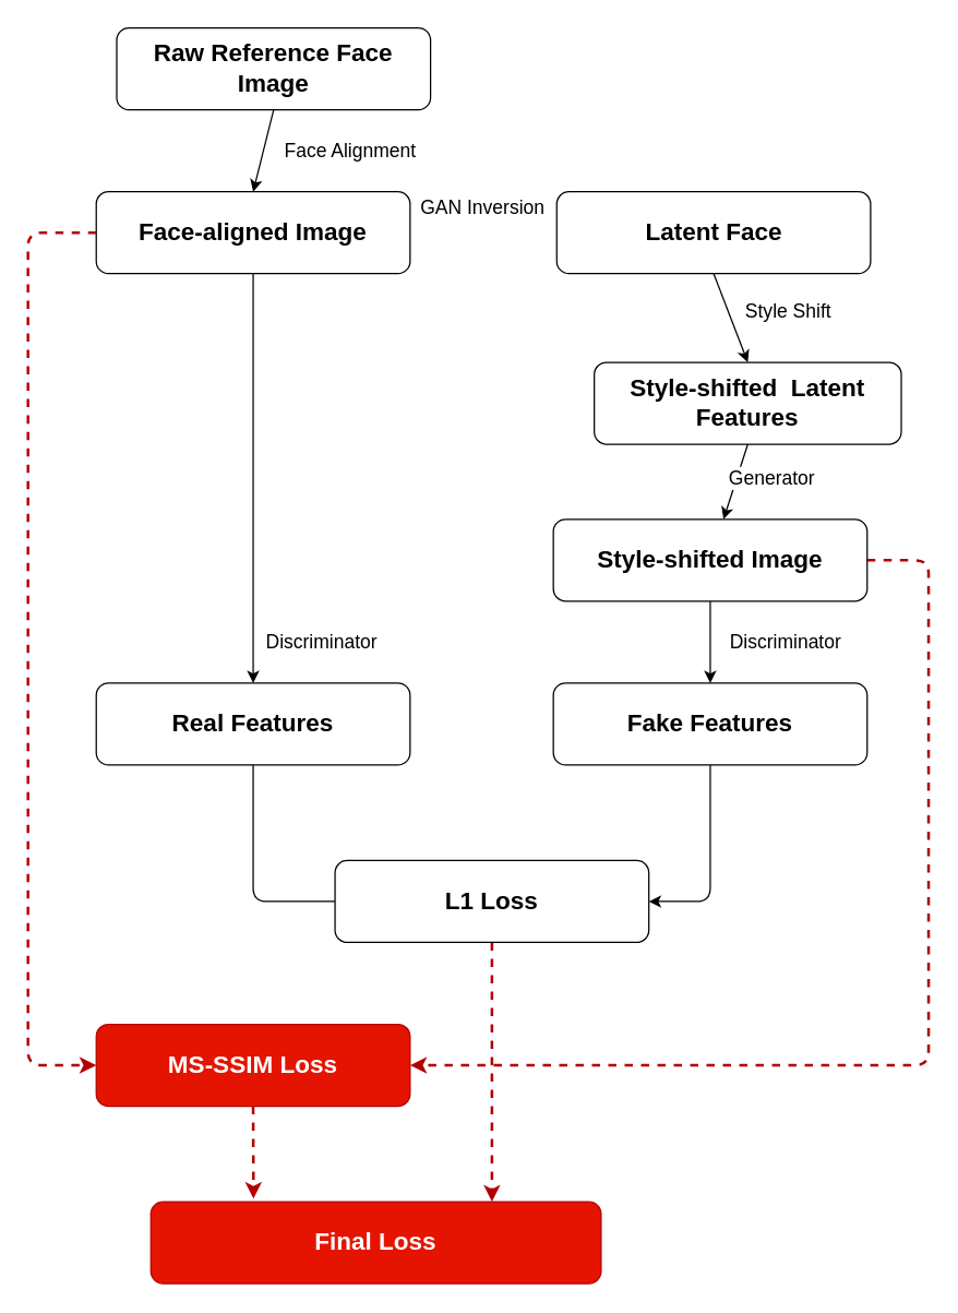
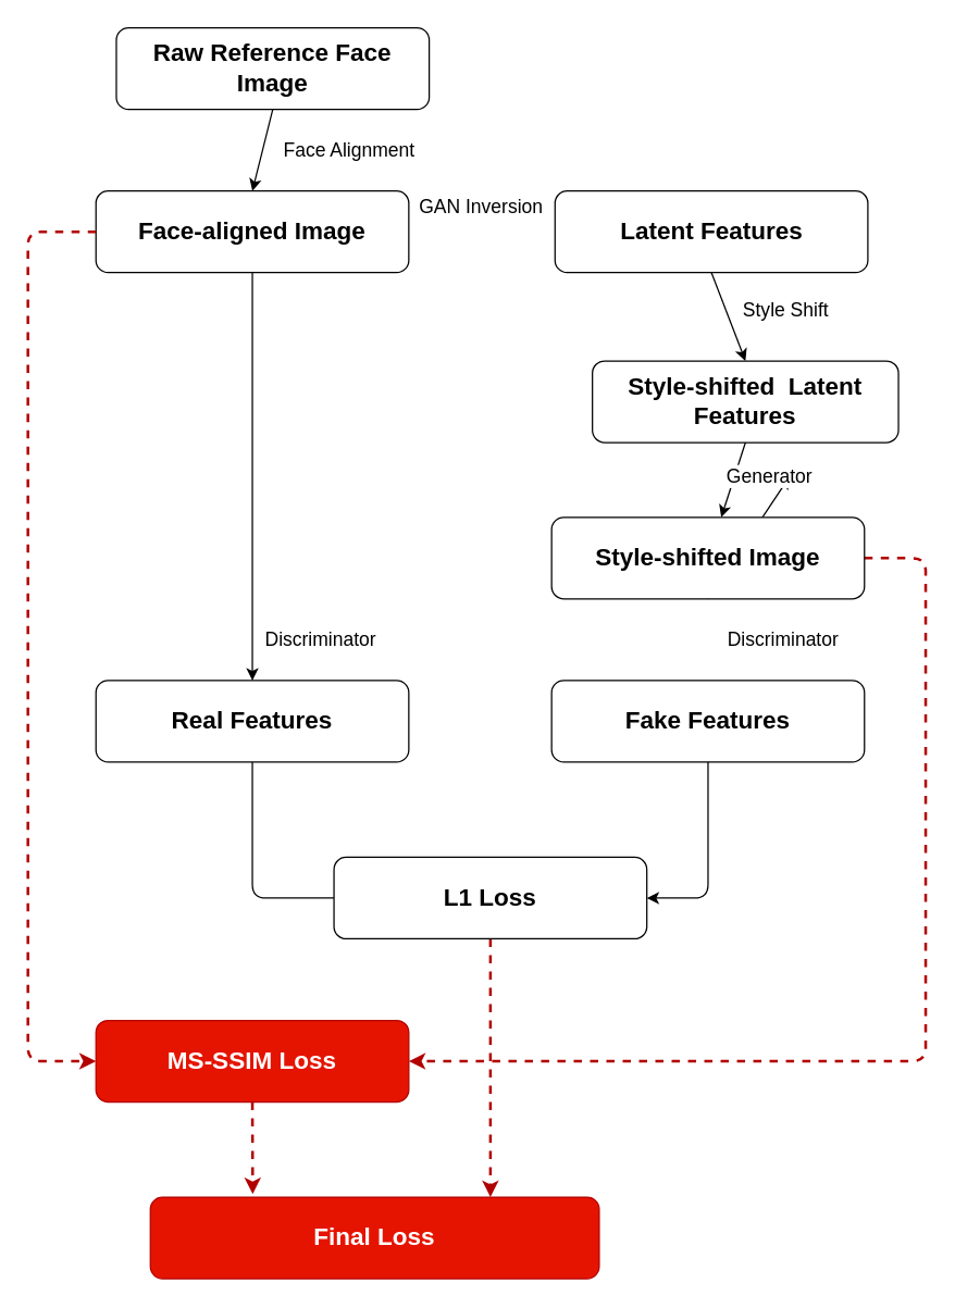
  <mxCell id="0" />
  <mxCell id="1" parent="0" />
  <mxCell id="2" value="&lt;h2&gt;Raw Reference Face Image&lt;/h2&gt;" style="rounded=1;whiteSpace=wrap;html=1;" parent="1" vertex="1"><mxGeometry x="85" y="20" width="230" height="60" as="geometry" /></mxCell>
  <mxCell id="3" value="&lt;h2&gt;Face-aligned Image&lt;/h2&gt;" style="rounded=1;whiteSpace=wrap;html=1;" parent="1" vertex="1"><mxGeometry x="70" y="140" width="230" height="60" as="geometry" /></mxCell>
  <mxCell id="4" value="" style="endArrow=classic;html=1;exitX=0.5;exitY=1;exitDx=0;exitDy=0;entryX=0.5;entryY=0;entryDx=0;entryDy=0;" parent="1" source="2" target="3" edge="1"><mxGeometry width="50" height="50" relative="1" as="geometry"><mxPoint x="280" y="230" as="sourcePoint" /><mxPoint x="330" y="180" as="targetPoint" /></mxGeometry></mxCell>
  <mxCell id="5" value="Face Alignment" style="edgeLabel;html=1;align=center;verticalAlign=middle;resizable=0;points=[];fontSize=14;" parent="4" vertex="1" connectable="0"><mxGeometry x="-0.429" y="-2" relative="1" as="geometry"><mxPoint x="62" y="13" as="offset" /></mxGeometry></mxCell>
  <mxCell id="6" style="edgeStyle=none;html=1;exitX=0.5;exitY=1;exitDx=0;exitDy=0;entryX=0.5;entryY=0;entryDx=0;entryDy=0;" parent="1" source="7" target="13" edge="1"><mxGeometry relative="1" as="geometry" /></mxCell>
- <mxCell id="7" value="&lt;h2&gt;Latent Face&lt;/h2&gt;" style="rounded=1;whiteSpace=wrap;html=1;" parent="1" vertex="1"><mxGeometry x="407.5" y="140" width="230" height="60" as="geometry" /></mxCell>
+ <mxCell id="7" value="&lt;h2&gt;Latent Features&lt;/h2&gt;" style="rounded=1;whiteSpace=wrap;html=1;" parent="1" vertex="1"><mxGeometry x="407.5" y="140" width="230" height="60" as="geometry" /></mxCell>
  <mxCell id="8" style="edgeStyle=none;html=1;exitX=0.5;exitY=1;exitDx=0;exitDy=0;entryX=0.5;entryY=0;entryDx=0;entryDy=0;fontSize=14;" parent="1" source="3" target="11" edge="1"><mxGeometry relative="1" as="geometry"><mxPoint x="185" y="440" as="sourcePoint" /></mxGeometry></mxCell>
  <mxCell id="9" style="edgeStyle=none;html=1;exitX=0;exitY=0.5;exitDx=0;exitDy=0;entryX=0;entryY=0.5;entryDx=0;entryDy=0;fillColor=#e51400;strokeColor=#B20000;strokeWidth=2;dashed=1;" parent="1" source="3" target="26" edge="1"><mxGeometry relative="1" as="geometry"><mxPoint x="70" y="410" as="sourcePoint" /><Array as="points"><mxPoint x="20" y="170" /><mxPoint x="20" y="780" /></Array></mxGeometry></mxCell>
  <mxCell id="10" style="edgeStyle=none;html=1;exitX=0.5;exitY=1;exitDx=0;exitDy=0;entryX=0;entryY=0.5;entryDx=0;entryDy=0;fontSize=14;endArrow=none;" parent="1" source="11" target="24" edge="1"><mxGeometry relative="1" as="geometry"><Array as="points"><mxPoint x="185" y="660" /></Array></mxGeometry></mxCell>
  <mxCell id="11" value="&lt;h2&gt;Real Features&lt;/h2&gt;" style="rounded=1;whiteSpace=wrap;html=1;" parent="1" vertex="1"><mxGeometry x="70" y="500" width="230" height="60" as="geometry" /></mxCell>
  <mxCell id="12" style="edgeStyle=none;html=1;exitX=0.5;exitY=1;exitDx=0;exitDy=0;" parent="1" source="13" target="17" edge="1"><mxGeometry relative="1" as="geometry" /></mxCell>
  <mxCell id="13" value="&lt;h2&gt;Style-shifted&amp;nbsp; Latent Features&lt;/h2&gt;" style="rounded=1;whiteSpace=wrap;html=1;" parent="1" vertex="1"><mxGeometry x="435" y="265" width="225" height="60" as="geometry" /></mxCell>
  <mxCell id="14" value="Style Shift" style="edgeLabel;html=1;align=center;verticalAlign=middle;resizable=0;points=[];fontSize=14;" parent="1" vertex="1" connectable="0"><mxGeometry x="590" y="230" as="geometry"><mxPoint x="-14" y="-3" as="offset" /></mxGeometry></mxCell>
- <mxCell id="15" style="edgeStyle=none;html=1;exitX=0.5;exitY=1;exitDx=0;exitDy=0;entryX=0.5;entryY=0;entryDx=0;entryDy=0;fontSize=14;" parent="1" source="17" target="21" edge="1"><mxGeometry relative="1" as="geometry" /></mxCell>
+ <mxCell id="15" style="edgeStyle=none;html=1;exitX=0.5;exitY=1;exitDx=0;exitDy=0;fontSize=14;" parent="1" source="17" target="18" edge="1"><mxGeometry relative="1" as="geometry" /></mxCell>
  <mxCell id="16" style="edgeStyle=none;html=1;exitX=1;exitY=0.5;exitDx=0;exitDy=0;entryX=1;entryY=0.5;entryDx=0;entryDy=0;dashed=1;fillColor=#e51400;strokeColor=#B20000;strokeWidth=2;" parent="1" source="17" target="26" edge="1"><mxGeometry relative="1" as="geometry"><Array as="points"><mxPoint x="680" y="410" /><mxPoint x="680" y="780" /></Array></mxGeometry></mxCell>
  <mxCell id="17" value="&lt;h2&gt;Style-shifted Image&lt;/h2&gt;" style="rounded=1;whiteSpace=wrap;html=1;" parent="1" vertex="1"><mxGeometry x="405" y="380" width="230" height="60" as="geometry" /></mxCell>
  <mxCell id="18" value="&lt;font style=&quot;font-size: 14px&quot;&gt;Generator&lt;/font&gt;" style="edgeLabel;html=1;align=center;verticalAlign=middle;resizable=0;points=[];" parent="1" vertex="1" connectable="0"><mxGeometry x="580" y="350" as="geometry"><mxPoint x="-16" y="-1" as="offset" /></mxGeometry></mxCell>
  <mxCell id="19" value="&lt;span style=&quot;font-size: 14px&quot;&gt;Discriminator&lt;/span&gt;" style="edgeLabel;html=1;align=center;verticalAlign=middle;resizable=0;points=[];" parent="1" vertex="1" connectable="0"><mxGeometry x="250" y="470" as="geometry"><mxPoint x="-16" y="-1" as="offset" /></mxGeometry></mxCell>
  <mxCell id="20" style="edgeStyle=none;html=1;exitX=0.5;exitY=1;exitDx=0;exitDy=0;entryX=1;entryY=0.5;entryDx=0;entryDy=0;fontSize=14;" parent="1" source="21" target="24" edge="1"><mxGeometry relative="1" as="geometry"><Array as="points"><mxPoint x="520" y="660" /></Array></mxGeometry></mxCell>
  <mxCell id="21" value="&lt;h2&gt;Fake Features&lt;/h2&gt;" style="rounded=1;whiteSpace=wrap;html=1;" parent="1" vertex="1"><mxGeometry x="405" y="500" width="230" height="60" as="geometry" /></mxCell>
  <mxCell id="22" value="&lt;span style=&quot;font-size: 14px&quot;&gt;Discriminator&lt;/span&gt;" style="edgeLabel;html=1;align=center;verticalAlign=middle;resizable=0;points=[];" parent="1" vertex="1" connectable="0"><mxGeometry x="590" y="470" as="geometry"><mxPoint x="-16" y="-1" as="offset" /></mxGeometry></mxCell>
  <mxCell id="23" style="edgeStyle=none;html=1;exitX=0.5;exitY=1;exitDx=0;exitDy=0;fillColor=#e51400;strokeColor=#B20000;strokeWidth=2;dashed=1;" parent="1" source="24" edge="1"><mxGeometry relative="1" as="geometry"><mxPoint x="360" y="880" as="targetPoint" /></mxGeometry></mxCell>
  <mxCell id="24" value="&lt;h2&gt;L1 Loss&lt;/h2&gt;" style="rounded=1;whiteSpace=wrap;html=1;" parent="1" vertex="1"><mxGeometry x="245" y="630" width="230" height="60" as="geometry" /></mxCell>
  <mxCell id="25" style="edgeStyle=none;html=1;exitX=0.5;exitY=1;exitDx=0;exitDy=0;entryX=0.228;entryY=-0.037;entryDx=0;entryDy=0;entryPerimeter=0;strokeWidth=2;strokeColor=#B20000;dashed=1;fillColor=#e51400;" parent="1" source="26" target="27" edge="1"><mxGeometry relative="1" as="geometry" /></mxCell>
  <mxCell id="26" value="&lt;h2&gt;&lt;font color=&quot;#ffffff&quot;&gt;MS-SSIM Loss&lt;/font&gt;&lt;/h2&gt;" style="rounded=1;whiteSpace=wrap;html=1;fillColor=#e51400;fontColor=#ffffff;strokeColor=#B20000;" parent="1" vertex="1"><mxGeometry x="70" y="750" width="230" height="60" as="geometry" /></mxCell>
  <mxCell id="27" value="&lt;h2&gt;&lt;font color=&quot;#ffffff&quot;&gt;Final Loss&lt;/font&gt;&lt;/h2&gt;" style="rounded=1;whiteSpace=wrap;html=1;fillColor=#e51400;fontColor=#ffffff;strokeColor=#B20000;" parent="1" vertex="1"><mxGeometry x="110" y="880" width="330" height="60" as="geometry" /></mxCell>
  <mxCell id="28" value="GAN Inversion" style="edgeLabel;html=1;align=center;verticalAlign=middle;resizable=0;points=[];fontSize=14;" parent="1" vertex="1" connectable="0"><mxGeometry x="350" y="150" as="geometry"><mxPoint x="2" y="1" as="offset" /></mxGeometry></mxCell>
